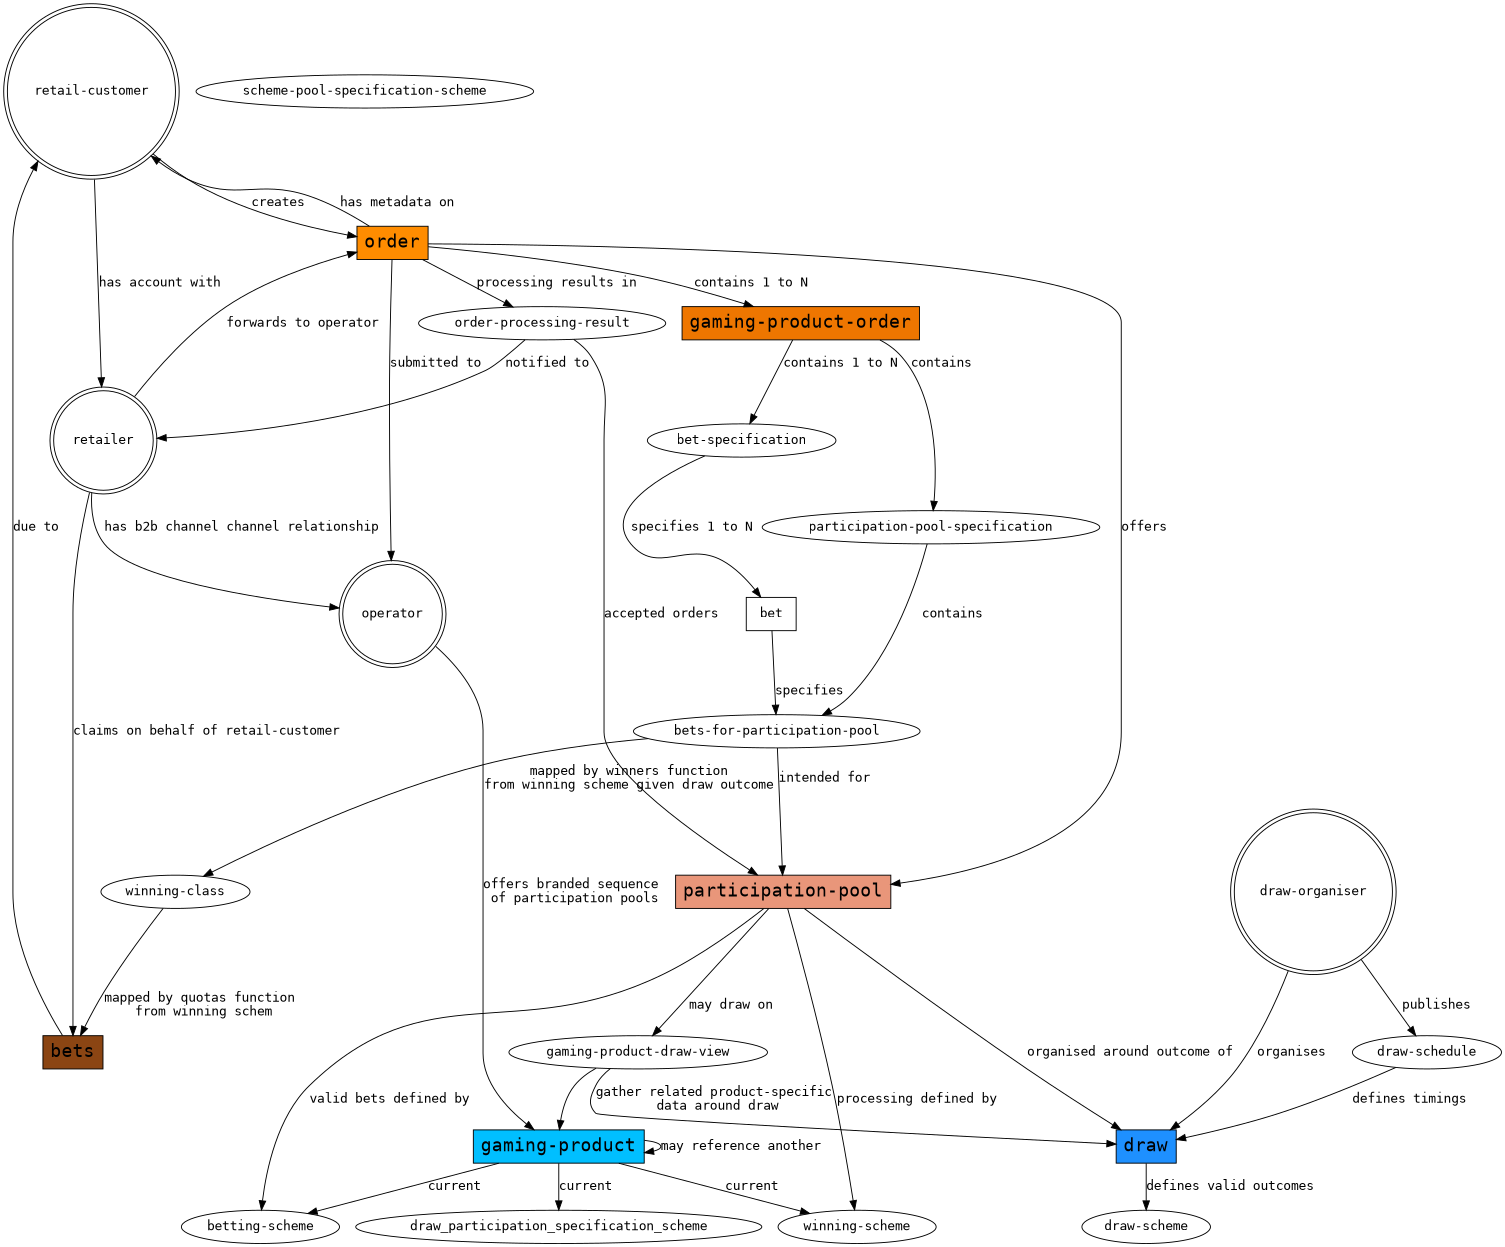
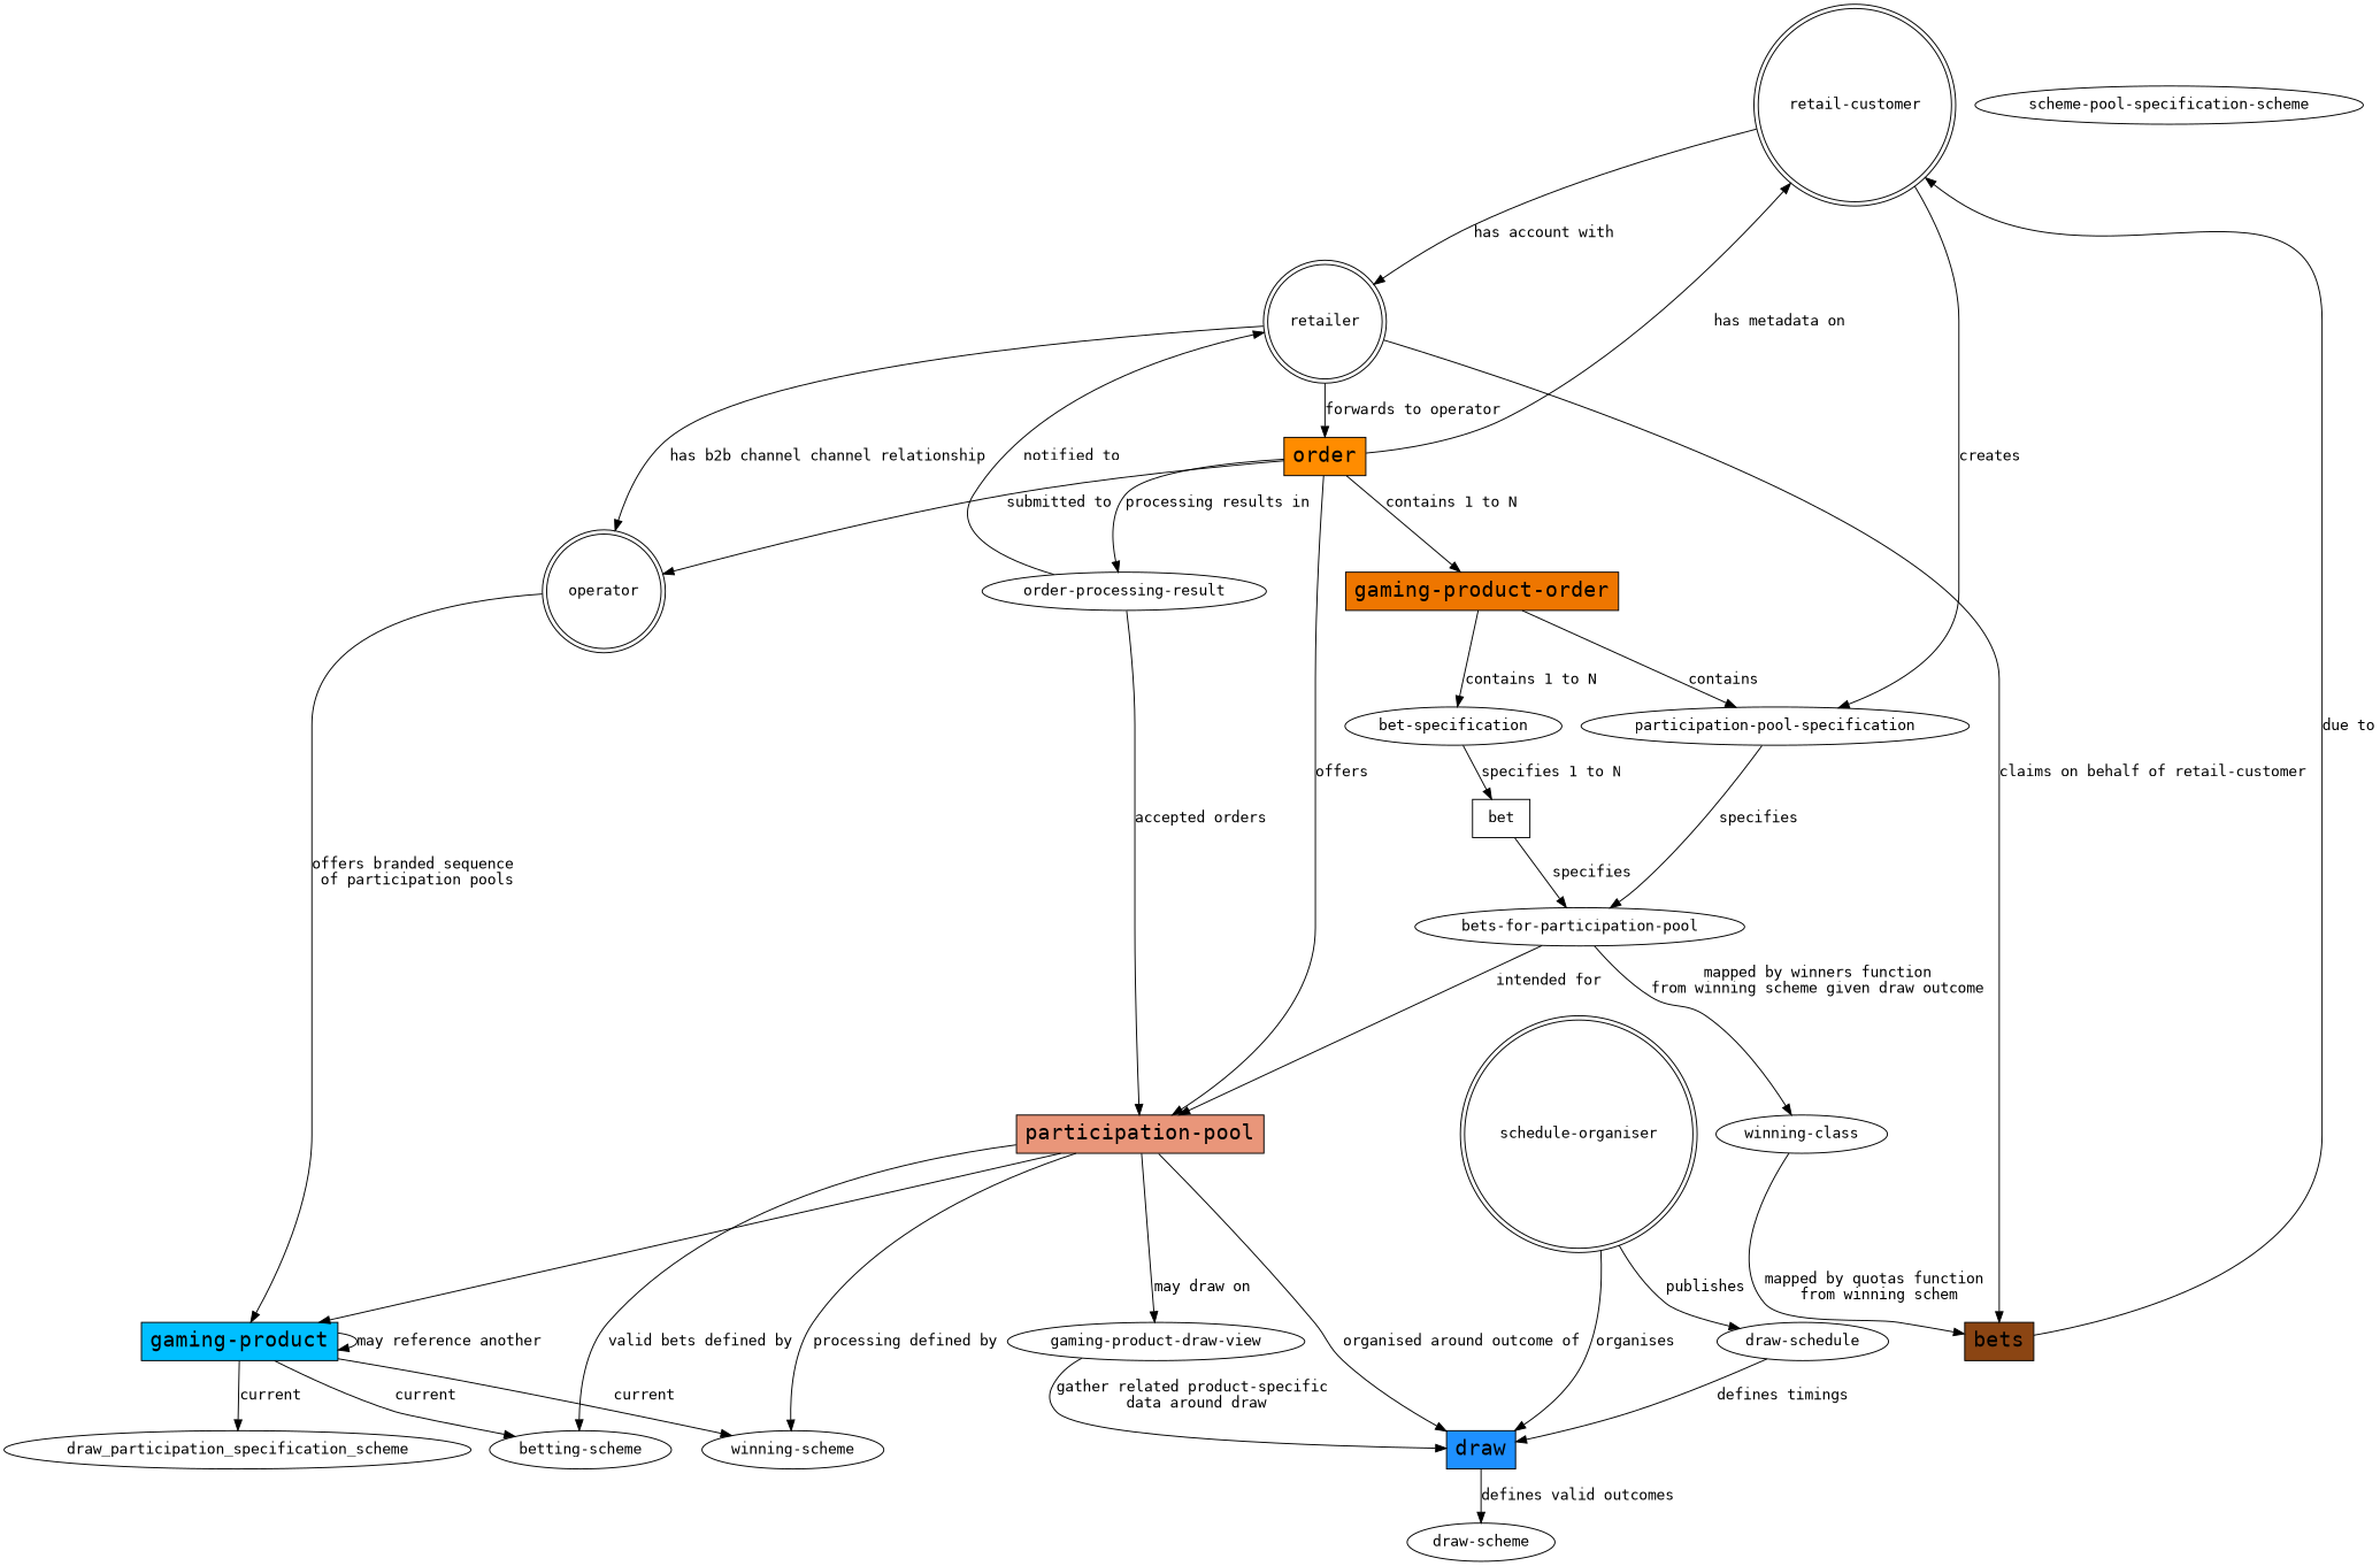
  digraph {
    fontname="DejaVu Sans Mono"
    node [fontname="DejaVu Sans Mono"]
    edge [fontname="DejaVu Sans Mono"]
    n1 [label="retail-customer" shape=doublecircle]
    order [fillcolor=darkorange fontsize=20 shape=box style=filled]
    retailer [shape=doublecircle]
    n4 [fillcolor=darkorange2 fontsize=20 label="gaming-product-order" shape=box style=filled]
    n5 [fillcolor=darksalmon fontsize=20 label="participation-pool" shape=box style=filled]
    n6 [label="order-processing-result"]
    operator [shape=doublecircle]
    n8 [fillcolor=chocolate4 fontsize=20 label=bets shape=box style=filled]
    n9 [label="bet-specification"]
    n10 [label="participation-pool-specification"]
    bet [shape=box]
    n12 [label="bets-for-participation-pool"]
    n13 [fillcolor=deepskyblue1 fontsize=20 label="gaming-product" shape=box style=filled]
    n14 [label="betting-scheme"]
    n15 [label="winning-scheme"]
    n16 [label="gaming-product-draw-view"]
    draw [fillcolor=dodgerblue fontsize=20 shape=box style=filled]
    draw_participation_specification_scheme
    n19 [label="draw-scheme"]
    n20 [label="winning-class"]
    n21 [label="scheme-pool-specification-scheme"]
    n22 [label="draw-schedule"]
-   n23 [label="draw-organiser" shape=doublecircle]
-   n1 -> order [label=creates]
+   n23 [label="schedule-organiser" shape=doublecircle]
+   n1 -> n10 [label=creates]
    n1 -> retailer [label="has account with"]
    order -> n1 [label="has metadata on"]
    order -> n4 [label="contains 1 to N"]
    order -> n5 [label=offers]
    order -> n6 [label="processing results in"]
    order -> operator [label="submitted to"]
    retailer -> order [label="forwards to operator"]
    retailer -> operator [label="has b2b channel channel relationship"]
    retailer -> n8 [label="claims on behalf of retail-customer"]
    n4 -> n9 [label="contains 1 to N"]
    n4 -> n10 [label=contains]
-   n16 -> n13
+   n5 -> n13
    n5 -> n14 [label="valid bets defined by"]
    n5 -> n15 [label="processing defined by"]
    n5 -> n16 [label="may draw on"]
    n5 -> draw [label="organised around outcome of"]
    n6 -> retailer [label="notified to"]
    n6 -> n5 [label="accepted orders"]
    operator -> n13 [label="offers branded sequence\n of participation pools"]
    n8 -> n1 [label="due to"]
    n9 -> bet [label="specifies 1 to N"]
-   n10 -> n12 [label=contains]
+   n10 -> n12 [label=specifies]
    bet -> n12 [label=specifies]
    n12 -> n5 [label="intended for"]
    n12 -> n20 [label="mapped by winners function\nfrom winning scheme given draw outcome"]
    n13 -> n13 [label="may reference another"]
    n13 -> n14 [label=current]
    n13 -> n15 [label=current]
    n13 -> draw_participation_specification_scheme [label=current]
    n16 -> draw [label="gather related product-specific\n data around draw"]
    draw -> n19 [label="defines valid outcomes"]
    n20 -> n8 [label="mapped by quotas function\n from winning schem"]
    n22 -> draw [label="defines timings"]
    n23 -> draw [label=organises]
    n23 -> n22 [label=publishes]
  }
